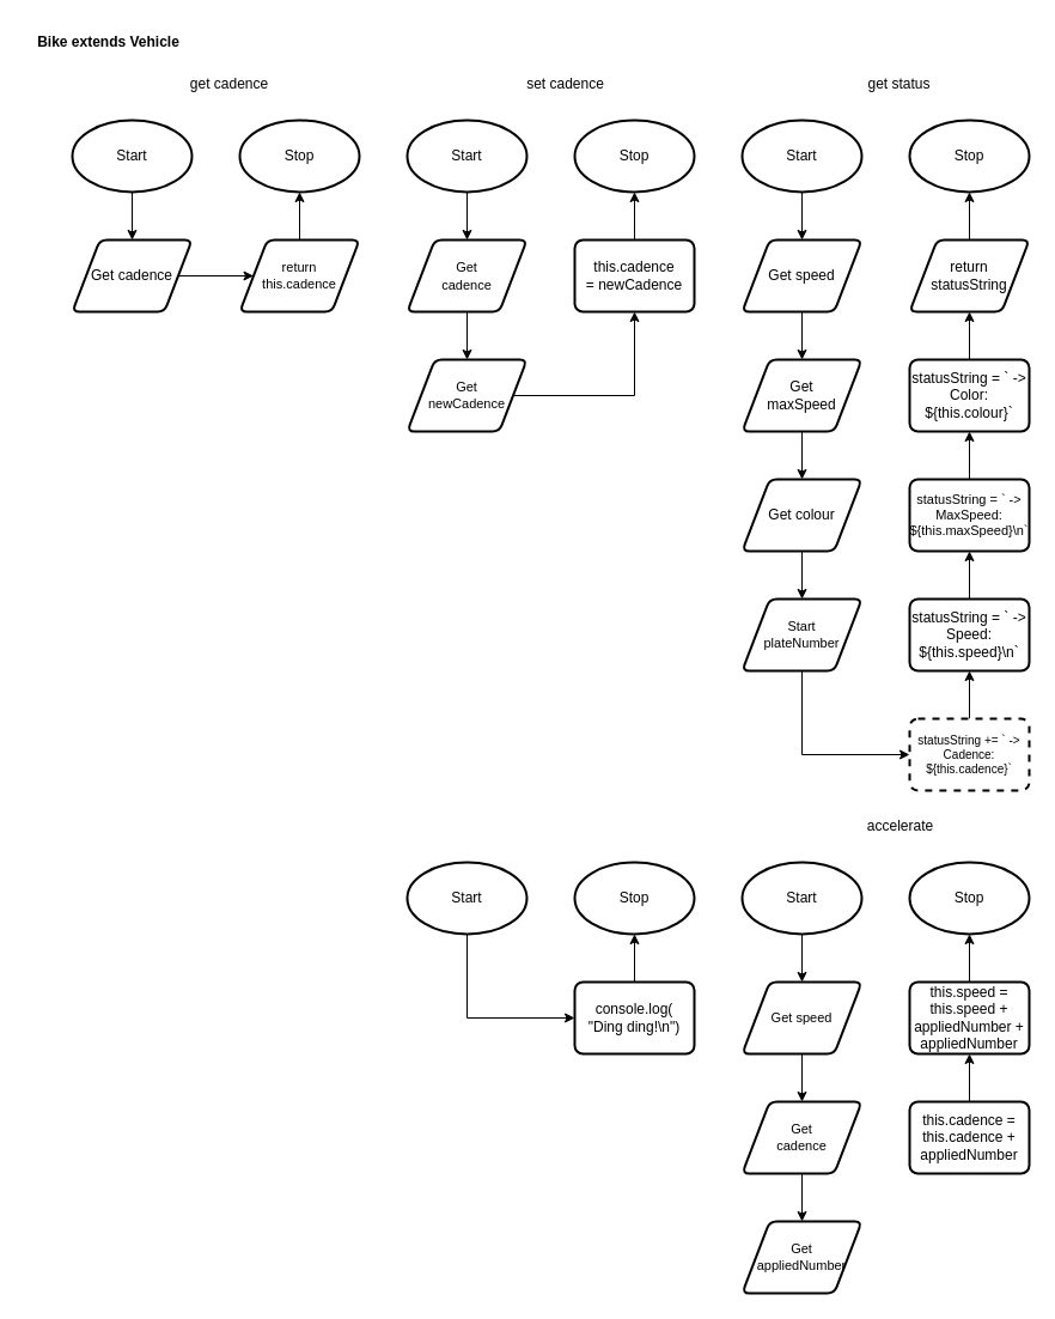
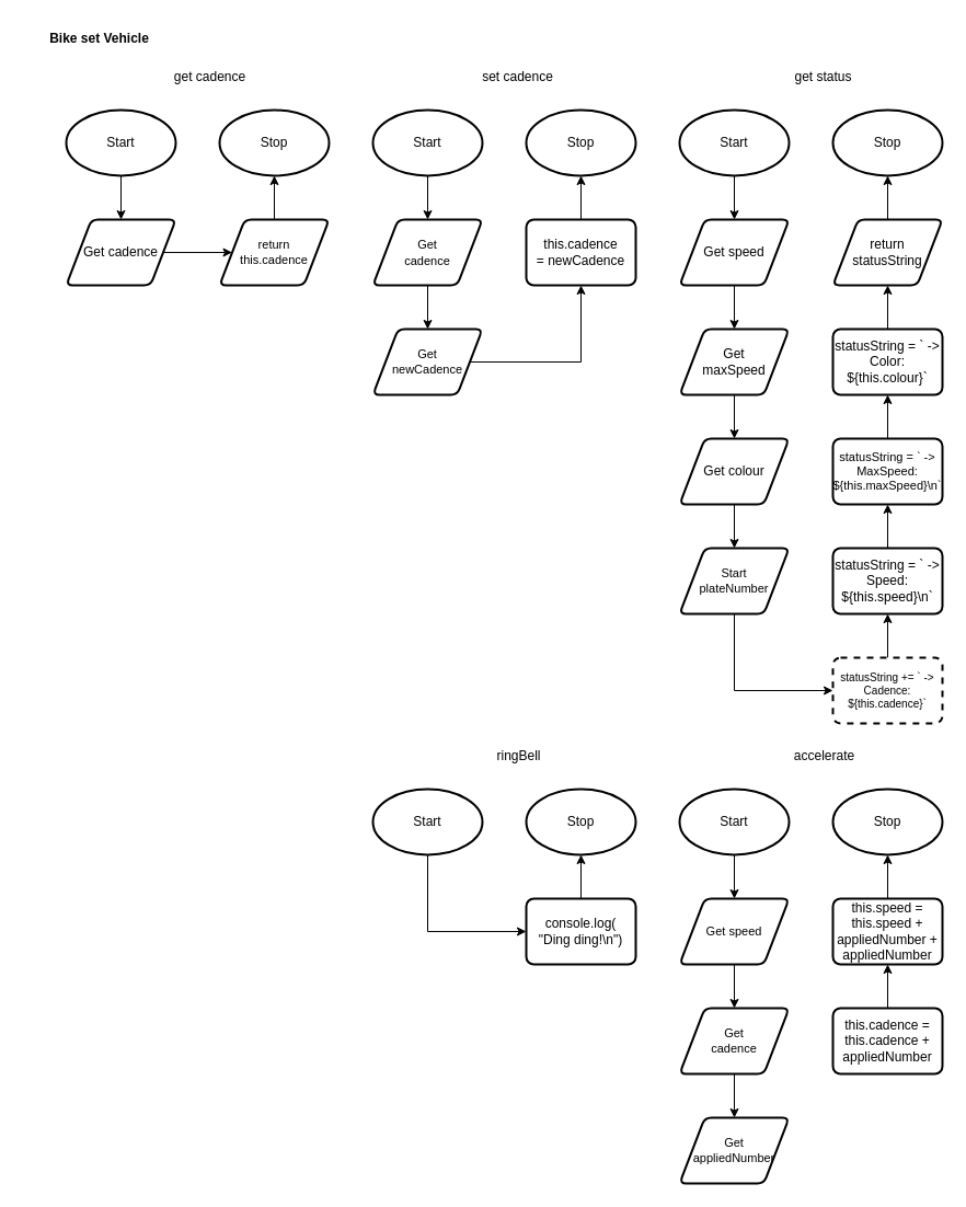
  <mxCell id="0" />
  <mxCell id="1" parent="0" />
  <mxCell id="2" style="edgeStyle=none;html=1;entryX=0.5;entryY=0;entryDx=0;entryDy=0;" parent="1" source="3" target="6" edge="1"><mxGeometry relative="1" as="geometry"><mxPoint x="130" y="210" as="targetPoint" /></mxGeometry></mxCell>
  <mxCell id="3" value="Start" style="strokeWidth=2;html=1;shape=mxgraph.flowchart.start_1;whiteSpace=wrap;" parent="1" vertex="1"><mxGeometry x="60" y="100" width="100" height="60" as="geometry" /></mxCell>
  <mxCell id="4" value="Stop" style="strokeWidth=2;html=1;shape=mxgraph.flowchart.start_1;whiteSpace=wrap;" parent="1" vertex="1"><mxGeometry x="200" y="100" width="100" height="60" as="geometry" /></mxCell>
  <mxCell id="5" style="edgeStyle=none;html=1;entryX=0;entryY=0.5;entryDx=0;entryDy=0;fontSize=14;" parent="1" source="6" edge="1"><mxGeometry relative="1" as="geometry"><mxPoint x="211.5" y="230" as="targetPoint" /></mxGeometry></mxCell>
  <mxCell id="6" value="Get cadence" style="shape=parallelogram;html=1;strokeWidth=2;perimeter=parallelogramPerimeter;whiteSpace=wrap;rounded=1;arcSize=12;size=0.23;fontSize=12;" parent="1" vertex="1"><mxGeometry x="60" y="200" width="100" height="60" as="geometry" /></mxCell>
  <mxCell id="7" value="get cadence" style="text;html=1;align=center;verticalAlign=middle;resizable=0;points=[];autosize=1;strokeColor=none;fillColor=none;" parent="1" vertex="1"><mxGeometry x="146" y="55" width="90" height="30" as="geometry" /></mxCell>
  <mxCell id="8" style="edgeStyle=none;html=1;fontSize=8;" parent="1" source="9" target="4" edge="1"><mxGeometry relative="1" as="geometry" /></mxCell>
  <mxCell id="9" value="return&lt;br style=&quot;font-size: 11px;&quot;&gt;this.cadence" style="shape=parallelogram;html=1;strokeWidth=2;perimeter=parallelogramPerimeter;whiteSpace=wrap;rounded=1;arcSize=12;size=0.23;fontSize=11;" parent="1" vertex="1"><mxGeometry x="200" y="200" width="100" height="60" as="geometry" /></mxCell>
  <mxCell id="10" style="edgeStyle=none;html=1;entryX=0.5;entryY=0;entryDx=0;entryDy=0;fontSize=12;" parent="1" edge="1"><mxGeometry relative="1" as="geometry"><mxPoint x="390" y="360" as="sourcePoint" /></mxGeometry></mxCell>
  <mxCell id="11" style="edgeStyle=none;html=1;fontSize=12;" parent="1" edge="1"><mxGeometry relative="1" as="geometry"><mxPoint x="428.5" y="430" as="sourcePoint" /></mxGeometry></mxCell>
  <mxCell id="12" style="edgeStyle=none;html=1;entryX=0;entryY=0.5;entryDx=0;entryDy=0;fontSize=9;" parent="1" edge="1"><mxGeometry relative="1" as="geometry"><mxPoint x="579.5" y="230" as="sourcePoint" /></mxGeometry></mxCell>
- <mxCell id="13" value="&lt;b&gt;Bike&amp;nbsp;extends Vehicle&lt;br&gt;&lt;/b&gt;" style="text;html=1;align=center;verticalAlign=middle;resizable=0;points=[];autosize=1;strokeColor=none;fillColor=none;" parent="1" vertex="1"><mxGeometry width="140" height="30" as="geometry" x="20" y="20" /></mxCell>
+ <mxCell id="13" value="&lt;b&gt;Bike&amp;nbsp;set Vehicle&lt;br&gt;&lt;/b&gt;" style="text;html=1;align=center;verticalAlign=middle;resizable=0;points=[];autosize=1;strokeColor=none;fillColor=none;" parent="1" vertex="1"><mxGeometry width="140" height="30" as="geometry" x="20" y="20" /></mxCell>
  <mxCell id="14" style="edgeStyle=none;html=1;entryX=0.5;entryY=0;entryDx=0;entryDy=0;" parent="1" source="15" target="18" edge="1"><mxGeometry relative="1" as="geometry"><mxPoint x="690" y="210" as="targetPoint" /></mxGeometry></mxCell>
  <mxCell id="15" value="Start" style="strokeWidth=2;html=1;shape=mxgraph.flowchart.start_1;whiteSpace=wrap;" parent="1" vertex="1"><mxGeometry x="620" y="100" width="100" height="60" as="geometry" /></mxCell>
  <mxCell id="16" value="Stop" style="strokeWidth=2;html=1;shape=mxgraph.flowchart.start_1;whiteSpace=wrap;" parent="1" vertex="1"><mxGeometry x="760" y="100" width="100" height="60" as="geometry" /></mxCell>
  <mxCell id="17" style="edgeStyle=none;html=1;entryX=0.5;entryY=0;entryDx=0;entryDy=0;fontSize=10;" parent="1" source="18" target="23" edge="1"><mxGeometry relative="1" as="geometry" /></mxCell>
  <mxCell id="18" value="Get speed" style="shape=parallelogram;html=1;strokeWidth=2;perimeter=parallelogramPerimeter;whiteSpace=wrap;rounded=1;arcSize=12;size=0.23;fontSize=12;" parent="1" vertex="1"><mxGeometry x="620" y="200" width="100" height="60" as="geometry" /></mxCell>
  <mxCell id="19" value="get status" style="text;html=1;align=center;verticalAlign=middle;resizable=0;points=[];autosize=1;strokeColor=none;fillColor=none;" parent="1" vertex="1"><mxGeometry x="713" y="55" width="75" height="30" as="geometry" /></mxCell>
  <mxCell id="20" style="edgeStyle=none;html=1;fontSize=8;" parent="1" source="21" target="16" edge="1"><mxGeometry relative="1" as="geometry" /></mxCell>
  <mxCell id="21" value="return&lt;br style=&quot;font-size: 12px;&quot;&gt;statusString" style="shape=parallelogram;html=1;strokeWidth=2;perimeter=parallelogramPerimeter;whiteSpace=wrap;rounded=1;arcSize=12;size=0.23;fontSize=12;" parent="1" vertex="1"><mxGeometry x="760" y="200" width="100" height="60" as="geometry" /></mxCell>
  <mxCell id="22" style="edgeStyle=none;html=1;fontSize=10;" parent="1" source="23" target="25" edge="1"><mxGeometry relative="1" as="geometry" /></mxCell>
  <mxCell id="23" value="Get&lt;br&gt;maxSpeed" style="shape=parallelogram;html=1;strokeWidth=2;perimeter=parallelogramPerimeter;whiteSpace=wrap;rounded=1;arcSize=12;size=0.23;fontSize=12;" parent="1" vertex="1"><mxGeometry x="620" y="300" width="100" height="60" as="geometry" /></mxCell>
  <mxCell id="24" style="edgeStyle=orthogonalEdgeStyle;rounded=0;html=1;entryX=0.5;entryY=0;entryDx=0;entryDy=0;strokeColor=default;fontSize=11;" parent="1" source="25" target="43" edge="1"><mxGeometry relative="1" as="geometry" /></mxCell>
  <mxCell id="25" value="Get colour" style="shape=parallelogram;html=1;strokeWidth=2;perimeter=parallelogramPerimeter;whiteSpace=wrap;rounded=1;arcSize=12;size=0.23;fontSize=12;" parent="1" vertex="1"><mxGeometry x="620" y="400" width="100" height="60" as="geometry" /></mxCell>
  <mxCell id="26" style="edgeStyle=orthogonalEdgeStyle;rounded=0;html=1;entryX=0.5;entryY=1;entryDx=0;entryDy=0;strokeColor=default;fontSize=11;" parent="1" source="27" target="29" edge="1"><mxGeometry relative="1" as="geometry" /></mxCell>
  <mxCell id="27" value="statusString = ` -&amp;gt; Speed: ${this.speed}\n`" style="rounded=1;whiteSpace=wrap;html=1;absoluteArcSize=1;arcSize=14;strokeWidth=2;fontSize=12;" parent="1" vertex="1"><mxGeometry x="760" y="500" width="100" height="60" as="geometry" /></mxCell>
  <mxCell id="28" style="edgeStyle=orthogonalEdgeStyle;rounded=0;html=1;fontSize=11;" parent="1" source="29" target="31" edge="1"><mxGeometry relative="1" as="geometry" /></mxCell>
  <mxCell id="29" value="statusString = ` -&amp;gt; MaxSpeed: ${this.maxSpeed}\n`" style="rounded=1;whiteSpace=wrap;html=1;absoluteArcSize=1;arcSize=14;strokeWidth=2;fontSize=11;" parent="1" vertex="1"><mxGeometry x="760" y="400" width="100" height="60" as="geometry" /></mxCell>
  <mxCell id="30" style="edgeStyle=none;html=1;fontSize=11;" parent="1" source="31" target="21" edge="1"><mxGeometry relative="1" as="geometry" /></mxCell>
  <mxCell id="31" value="statusString = ` -&amp;gt; Color: ${this.colour}`" style="rounded=1;whiteSpace=wrap;html=1;absoluteArcSize=1;arcSize=14;strokeWidth=2;fontSize=12;" parent="1" vertex="1"><mxGeometry x="760" y="300" width="100" height="60" as="geometry" /></mxCell>
  <mxCell id="32" style="edgeStyle=none;html=1;entryX=0.5;entryY=0;entryDx=0;entryDy=0;" parent="1" source="33" target="36" edge="1"><mxGeometry relative="1" as="geometry"><mxPoint x="410" y="210" as="targetPoint" /></mxGeometry></mxCell>
  <mxCell id="33" value="Start" style="strokeWidth=2;html=1;shape=mxgraph.flowchart.start_1;whiteSpace=wrap;" parent="1" vertex="1"><mxGeometry x="340" y="100" width="100" height="60" as="geometry" /></mxCell>
  <mxCell id="34" value="Stop" style="strokeWidth=2;html=1;shape=mxgraph.flowchart.start_1;whiteSpace=wrap;" parent="1" vertex="1"><mxGeometry x="480" y="100" width="100" height="60" as="geometry" /></mxCell>
  <mxCell id="35" style="edgeStyle=none;html=1;entryX=0.5;entryY=0;entryDx=0;entryDy=0;fontSize=8;" parent="1" source="36" target="41" edge="1"><mxGeometry relative="1" as="geometry" /></mxCell>
  <mxCell id="36" value="&lt;span style=&quot;font-size: 11px;&quot;&gt;Get&lt;/span&gt;&lt;br style=&quot;font-size: 11px;&quot;&gt;&lt;span style=&quot;font-size: 11px;&quot;&gt;cadence&lt;/span&gt;" style="shape=parallelogram;html=1;strokeWidth=2;perimeter=parallelogramPerimeter;whiteSpace=wrap;rounded=1;arcSize=12;size=0.23;fontSize=12;" parent="1" vertex="1"><mxGeometry x="340" y="200" width="100" height="60" as="geometry" /></mxCell>
  <mxCell id="37" value="set cadence" style="text;html=1;align=center;verticalAlign=middle;resizable=0;points=[];autosize=1;strokeColor=none;fillColor=none;" parent="1" vertex="1"><mxGeometry x="429" y="55" width="85" height="30" as="geometry" /></mxCell>
  <mxCell id="38" style="edgeStyle=orthogonalEdgeStyle;rounded=0;html=1;entryX=0.5;entryY=1;entryDx=0;entryDy=0;entryPerimeter=0;strokeColor=default;fontSize=8;" parent="1" source="39" target="34" edge="1"><mxGeometry relative="1" as="geometry" /></mxCell>
  <mxCell id="39" value="this.cadence&lt;br&gt;= newCadence" style="rounded=1;whiteSpace=wrap;html=1;absoluteArcSize=1;arcSize=14;strokeWidth=2;fontSize=12;" parent="1" vertex="1"><mxGeometry x="480" y="200" width="100" height="60" as="geometry" /></mxCell>
  <mxCell id="40" style="edgeStyle=orthogonalEdgeStyle;html=1;entryX=0.5;entryY=1;entryDx=0;entryDy=0;fontSize=8;strokeColor=default;rounded=0;" parent="1" source="41" target="39" edge="1"><mxGeometry relative="1" as="geometry" /></mxCell>
  <mxCell id="41" value="Get &lt;br style=&quot;font-size: 11px;&quot;&gt;newCadence" style="shape=parallelogram;html=1;strokeWidth=2;perimeter=parallelogramPerimeter;whiteSpace=wrap;rounded=1;arcSize=12;size=0.23;fontSize=11;" parent="1" vertex="1"><mxGeometry x="340" y="300" width="100" height="60" as="geometry" /></mxCell>
  <mxCell id="42" style="edgeStyle=orthogonalEdgeStyle;rounded=0;html=1;entryX=0;entryY=0.5;entryDx=0;entryDy=0;strokeColor=default;fontSize=11;" parent="1" source="43" target="45" edge="1"><mxGeometry relative="1" as="geometry"><Array as="points"><mxPoint x="670" y="630" /></Array></mxGeometry></mxCell>
  <mxCell id="43" value="Start&lt;br style=&quot;font-size: 11px;&quot;&gt;plateNumber" style="shape=parallelogram;html=1;strokeWidth=2;perimeter=parallelogramPerimeter;whiteSpace=wrap;rounded=1;arcSize=12;size=0.23;fontSize=11;" parent="1" vertex="1"><mxGeometry x="620" y="500" width="100" height="60" as="geometry" /></mxCell>
  <mxCell id="44" style="edgeStyle=orthogonalEdgeStyle;rounded=0;html=1;strokeColor=default;fontSize=11;" parent="1" source="45" target="27" edge="1"><mxGeometry relative="1" as="geometry" /></mxCell>
  <mxCell id="45" value="statusString += ` -&amp;gt; Cadence: ${this.cadence}`" style="rounded=1;whiteSpace=wrap;html=1;absoluteArcSize=1;arcSize=14;strokeWidth=2;fontSize=10;dashed=1;" parent="1" vertex="1"><mxGeometry x="760" y="600" width="100" height="60" as="geometry" /></mxCell>
  <mxCell id="46" style="edgeStyle=none;html=1;entryX=0.5;entryY=0;entryDx=0;entryDy=0;" parent="1" source="47" target="50" edge="1"><mxGeometry relative="1" as="geometry"><mxPoint x="690" y="830" as="targetPoint" /></mxGeometry></mxCell>
  <mxCell id="47" value="Start" style="strokeWidth=2;html=1;shape=mxgraph.flowchart.start_1;whiteSpace=wrap;" parent="1" vertex="1"><mxGeometry x="620" y="720" width="100" height="60" as="geometry" /></mxCell>
  <mxCell id="48" value="Stop" style="strokeWidth=2;html=1;shape=mxgraph.flowchart.start_1;whiteSpace=wrap;" parent="1" vertex="1"><mxGeometry x="760" y="720" width="100" height="60" as="geometry" /></mxCell>
  <mxCell id="49" style="edgeStyle=orthogonalEdgeStyle;rounded=0;html=1;entryX=0.5;entryY=0;entryDx=0;entryDy=0;strokeColor=default;fontSize=10;" parent="1" source="50" target="54" edge="1"><mxGeometry relative="1" as="geometry" /></mxCell>
  <mxCell id="50" value="Get speed" style="shape=parallelogram;html=1;strokeWidth=2;perimeter=parallelogramPerimeter;whiteSpace=wrap;rounded=1;arcSize=12;size=0.23;fontSize=11;" parent="1" vertex="1"><mxGeometry x="620" y="820" width="100" height="60" as="geometry" /></mxCell>
  <mxCell id="51" value="accelerate" style="text;html=1;align=center;verticalAlign=middle;resizable=0;points=[];autosize=1;strokeColor=none;fillColor=none;" parent="1" vertex="1"><mxGeometry x="712" y="675" width="80" height="30" as="geometry" /></mxCell>
  <mxCell id="52" style="edgeStyle=none;html=1;fontSize=8;" parent="1" target="48" edge="1"><mxGeometry relative="1" as="geometry"><mxPoint x="810" y="820" as="sourcePoint" /></mxGeometry></mxCell>
  <mxCell id="53" style="edgeStyle=none;html=1;entryX=0.5;entryY=0;entryDx=0;entryDy=0;fontSize=11;" edge="1" parent="1" source="54" target="56"><mxGeometry relative="1" as="geometry" /></mxCell>
  <mxCell id="54" value="Get&lt;br&gt;cadence" style="shape=parallelogram;html=1;strokeWidth=2;perimeter=parallelogramPerimeter;whiteSpace=wrap;rounded=1;arcSize=12;size=0.23;fontSize=11;" parent="1" vertex="1"><mxGeometry x="620" y="920" width="100" height="60" as="geometry" /></mxCell>
  <mxCell id="55" value="this.speed = this.speed + appliedNumber + appliedNumber" style="rounded=1;whiteSpace=wrap;html=1;absoluteArcSize=1;arcSize=14;strokeWidth=2;fontSize=12;" parent="1" vertex="1"><mxGeometry x="760" y="820" width="100" height="60" as="geometry" /></mxCell>
  <mxCell id="56" value="Get&lt;br&gt;appliedNumber" style="shape=parallelogram;html=1;strokeWidth=2;perimeter=parallelogramPerimeter;whiteSpace=wrap;rounded=1;arcSize=12;size=0.23;fontSize=11;" vertex="1" parent="1"><mxGeometry x="620" y="1020" width="100" height="60" as="geometry" /></mxCell>
  <mxCell id="57" style="edgeStyle=orthogonalEdgeStyle;rounded=0;html=1;fontSize=11;" edge="1" parent="1" source="58" target="55"><mxGeometry relative="1" as="geometry" /></mxCell>
  <mxCell id="58" value="this.cadence = this.cadence + appliedNumber" style="rounded=1;whiteSpace=wrap;html=1;absoluteArcSize=1;arcSize=14;strokeWidth=2;fontSize=12;" vertex="1" parent="1"><mxGeometry x="760" y="920" width="100" height="60" as="geometry" /></mxCell>
  <mxCell id="59" style="edgeStyle=orthogonalEdgeStyle;html=1;entryX=0;entryY=0.5;entryDx=0;entryDy=0;rounded=0;" edge="1" parent="1" source="60" target="64"><mxGeometry relative="1" as="geometry"><mxPoint x="390" y="820" as="targetPoint" /><Array as="points"><mxPoint x="390" y="850" /></Array></mxGeometry></mxCell>
  <mxCell id="60" value="Start" style="strokeWidth=2;html=1;shape=mxgraph.flowchart.start_1;whiteSpace=wrap;" vertex="1" parent="1"><mxGeometry x="340" y="720" width="100" height="60" as="geometry" /></mxCell>
  <mxCell id="61" value="Stop" style="strokeWidth=2;html=1;shape=mxgraph.flowchart.start_1;whiteSpace=wrap;" vertex="1" parent="1"><mxGeometry x="480" y="720" width="100" height="60" as="geometry" /></mxCell>
+ <mxCell id="62" value="ringBell" style="text;html=1;align=center;verticalAlign=middle;resizable=0;points=[];autosize=1;strokeColor=none;fillColor=none;" vertex="1" parent="1"><mxGeometry x="440" y="675" width="65" height="30" as="geometry" /></mxCell>
  <mxCell id="63" style="edgeStyle=none;html=1;fontSize=8;" edge="1" parent="1" target="61"><mxGeometry relative="1" as="geometry"><mxPoint x="530" y="820" as="sourcePoint" /></mxGeometry></mxCell>
  <mxCell id="64" value="console.log(&lt;br&gt;&quot;Ding ding!\n&quot;)" style="rounded=1;whiteSpace=wrap;html=1;absoluteArcSize=1;arcSize=14;strokeWidth=2;fontSize=12;" vertex="1" parent="1"><mxGeometry x="480" y="820" width="100" height="60" as="geometry" /></mxCell>
